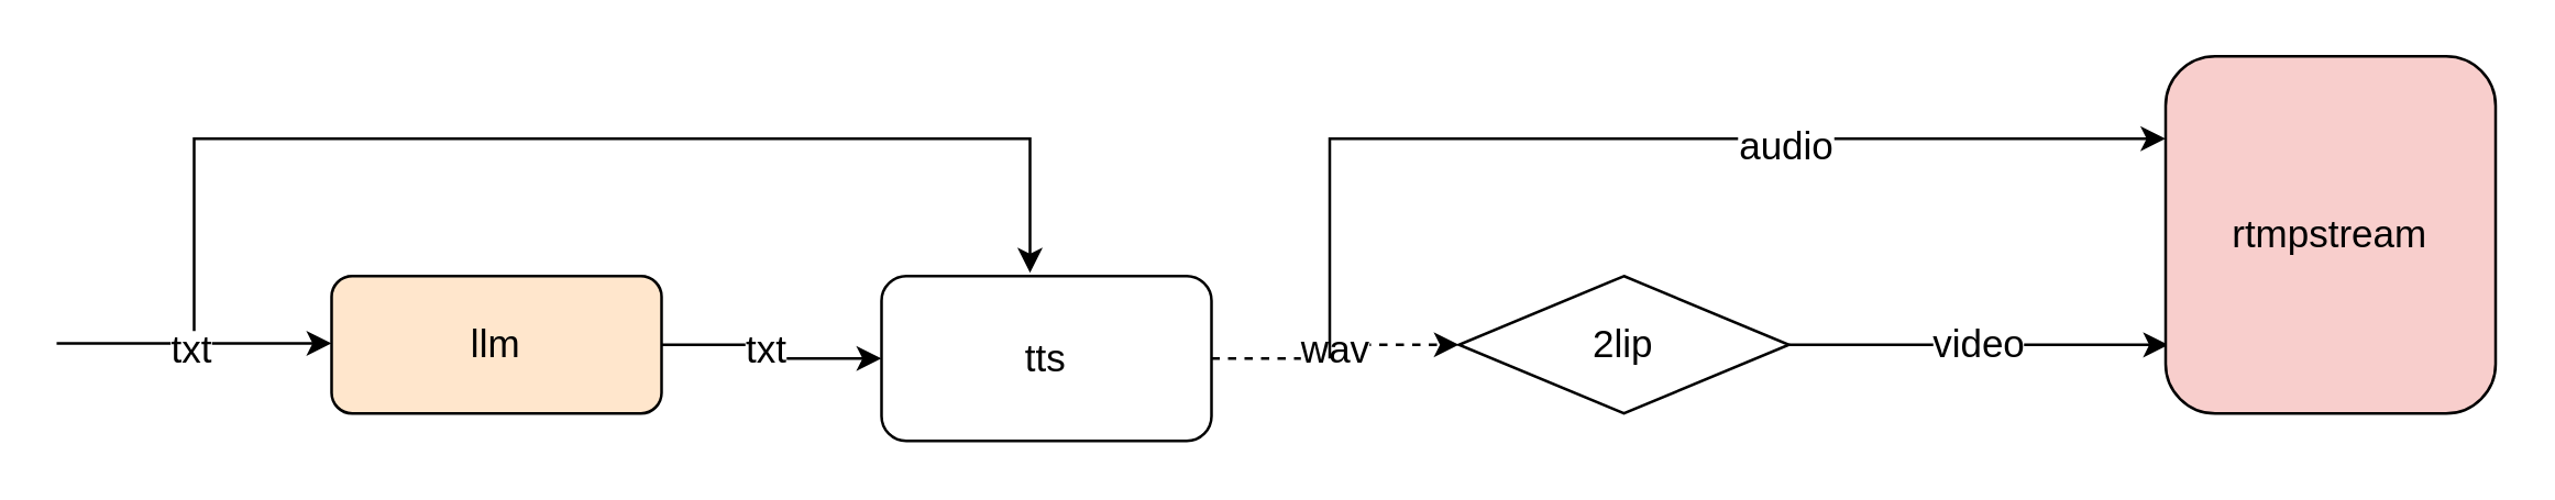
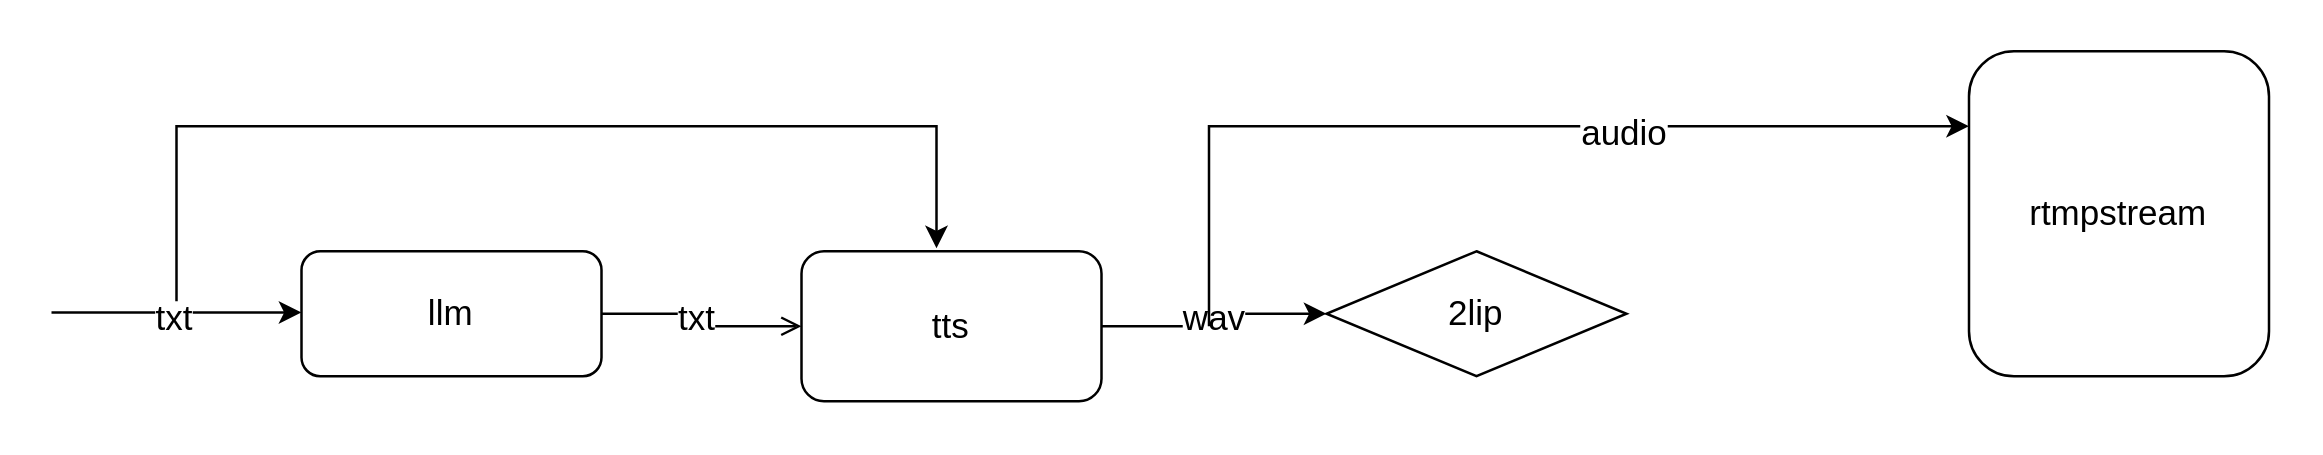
  <mxCell id="0" />
  <mxCell id="1" parent="0" />
- <mxCell id="2" value="" style="edgeStyle=orthogonalEdgeStyle;rounded=0;orthogonalLoop=1;jettySize=auto;html=1;" parent="1" source="4" target="6" edge="1"><mxGeometry relative="1" as="geometry" /></mxCell>
+ <mxCell id="2" value="" style="edgeStyle=orthogonalEdgeStyle;rounded=0;orthogonalLoop=1;jettySize=auto;html=1;endArrow=open;" parent="1" source="4" target="6" edge="1"><mxGeometry relative="1" as="geometry" /></mxCell>
  <mxCell id="3" value="&lt;font style=&quot;font-size: 14px;&quot;&gt;txt&lt;/font&gt;" style="edgeLabel;html=1;align=center;verticalAlign=middle;resizable=0;points=[];" parent="2" vertex="1" connectable="0"><mxGeometry x="-0.125" y="-1" relative="1" as="geometry"><mxPoint as="offset" /></mxGeometry></mxCell>
- <mxCell id="4" value="&lt;font style=&quot;font-size: 14px;&quot;&gt;llm&lt;/font&gt;" style="rounded=1;whiteSpace=wrap;html=1;fillColor=#ffe6cc;" parent="1" vertex="1"><mxGeometry x="120" y="100" width="120" height="50" as="geometry" /></mxCell>
- <mxCell id="5" value="&lt;font style=&quot;font-size: 14px;&quot;&gt;wav&lt;/font&gt;" style="edgeStyle=orthogonalEdgeStyle;rounded=0;orthogonalLoop=1;jettySize=auto;html=1;dashed=1;" parent="1" source="6" target="8" edge="1"><mxGeometry relative="1" as="geometry" /></mxCell>
+ <mxCell id="4" value="&lt;font style=&quot;font-size: 14px;&quot;&gt;llm&lt;/font&gt;" style="rounded=1;whiteSpace=wrap;html=1;" parent="1" vertex="1"><mxGeometry x="120" y="100" width="120" height="50" as="geometry" /></mxCell>
+ <mxCell id="5" value="&lt;font style=&quot;font-size: 14px;&quot;&gt;wav&lt;/font&gt;" style="edgeStyle=orthogonalEdgeStyle;rounded=0;orthogonalLoop=1;jettySize=auto;html=1;" parent="1" source="6" target="8" edge="1"><mxGeometry relative="1" as="geometry" /></mxCell>
  <mxCell id="6" value="&lt;font style=&quot;font-size: 14px;&quot;&gt;tts&lt;/font&gt;" style="rounded=1;whiteSpace=wrap;html=1;" parent="1" vertex="1"><mxGeometry x="320" y="100" width="120" height="60" as="geometry" /></mxCell>
- <mxCell id="7" value="&lt;font style=&quot;font-size: 14px;&quot;&gt;video&lt;/font&gt;" style="edgeStyle=orthogonalEdgeStyle;rounded=0;orthogonalLoop=1;jettySize=auto;html=1;entryX=0.008;entryY=0.808;entryDx=0;entryDy=0;entryPerimeter=0;" parent="1" source="8" target="14" edge="1"><mxGeometry x="0.0" relative="1" as="geometry"><mxPoint x="790" y="125" as="targetPoint" /><mxPoint as="offset" /></mxGeometry></mxCell>
  <mxCell id="8" value="&lt;font style=&quot;font-size: 14px;&quot;&gt;2lip&lt;/font&gt;" style="rhombus;whiteSpace=wrap;html=1;" parent="1" vertex="1"><mxGeometry x="530" y="100" width="120" height="50" as="geometry" /></mxCell>
  <mxCell id="9" value="" style="endArrow=classic;html=1;rounded=0;" parent="1" edge="1"><mxGeometry width="50" height="50" relative="1" as="geometry"><mxPoint x="20" y="124.5" as="sourcePoint" /><mxPoint x="120" y="124.5" as="targetPoint" /></mxGeometry></mxCell>
  <mxCell id="10" value="&lt;font style=&quot;font-size: 14px;&quot;&gt;txt&lt;/font&gt;" style="edgeLabel;html=1;align=center;verticalAlign=middle;resizable=0;points=[];" parent="9" vertex="1" connectable="0"><mxGeometry x="-0.04" y="-1" relative="1" as="geometry"><mxPoint y="1" as="offset" /></mxGeometry></mxCell>
  <mxCell id="11" value="" style="endArrow=classic;html=1;rounded=0;entryX=0.45;entryY=-0.02;entryDx=0;entryDy=0;entryPerimeter=0;" parent="1" target="6" edge="1"><mxGeometry width="50" height="50" relative="1" as="geometry"><mxPoint x="70" y="120" as="sourcePoint" /><mxPoint x="390" y="90" as="targetPoint" /><Array as="points"><mxPoint x="70" y="50" /><mxPoint x="374" y="50" /></Array></mxGeometry></mxCell>
  <mxCell id="12" value="" style="endArrow=classic;html=1;rounded=0;" parent="1" edge="1"><mxGeometry width="50" height="50" relative="1" as="geometry"><mxPoint x="483" y="130" as="sourcePoint" /><mxPoint x="787" y="50" as="targetPoint" /><Array as="points"><mxPoint x="483" y="50" /><mxPoint x="787" y="50" /></Array></mxGeometry></mxCell>
  <mxCell id="13" value="&lt;font style=&quot;font-size: 14px;&quot;&gt;audio&lt;/font&gt;" style="edgeLabel;html=1;align=center;verticalAlign=middle;resizable=0;points=[];" parent="12" vertex="1" connectable="0"><mxGeometry x="0.276" y="-2" relative="1" as="geometry"><mxPoint as="offset" /></mxGeometry></mxCell>
- <mxCell id="14" value="&lt;font style=&quot;font-size: 14px;&quot;&gt;rtmpstream&lt;/font&gt;" style="rounded=1;whiteSpace=wrap;html=1;fillColor=#f8cecc;" parent="1" vertex="1"><mxGeometry x="787" y="20" width="120" height="130" as="geometry" /></mxCell>
+ <mxCell id="14" value="&lt;font style=&quot;font-size: 14px;&quot;&gt;rtmpstream&lt;/font&gt;" style="rounded=1;whiteSpace=wrap;html=1;" parent="1" vertex="1"><mxGeometry x="787" y="20" width="120" height="130" as="geometry" /></mxCell>
